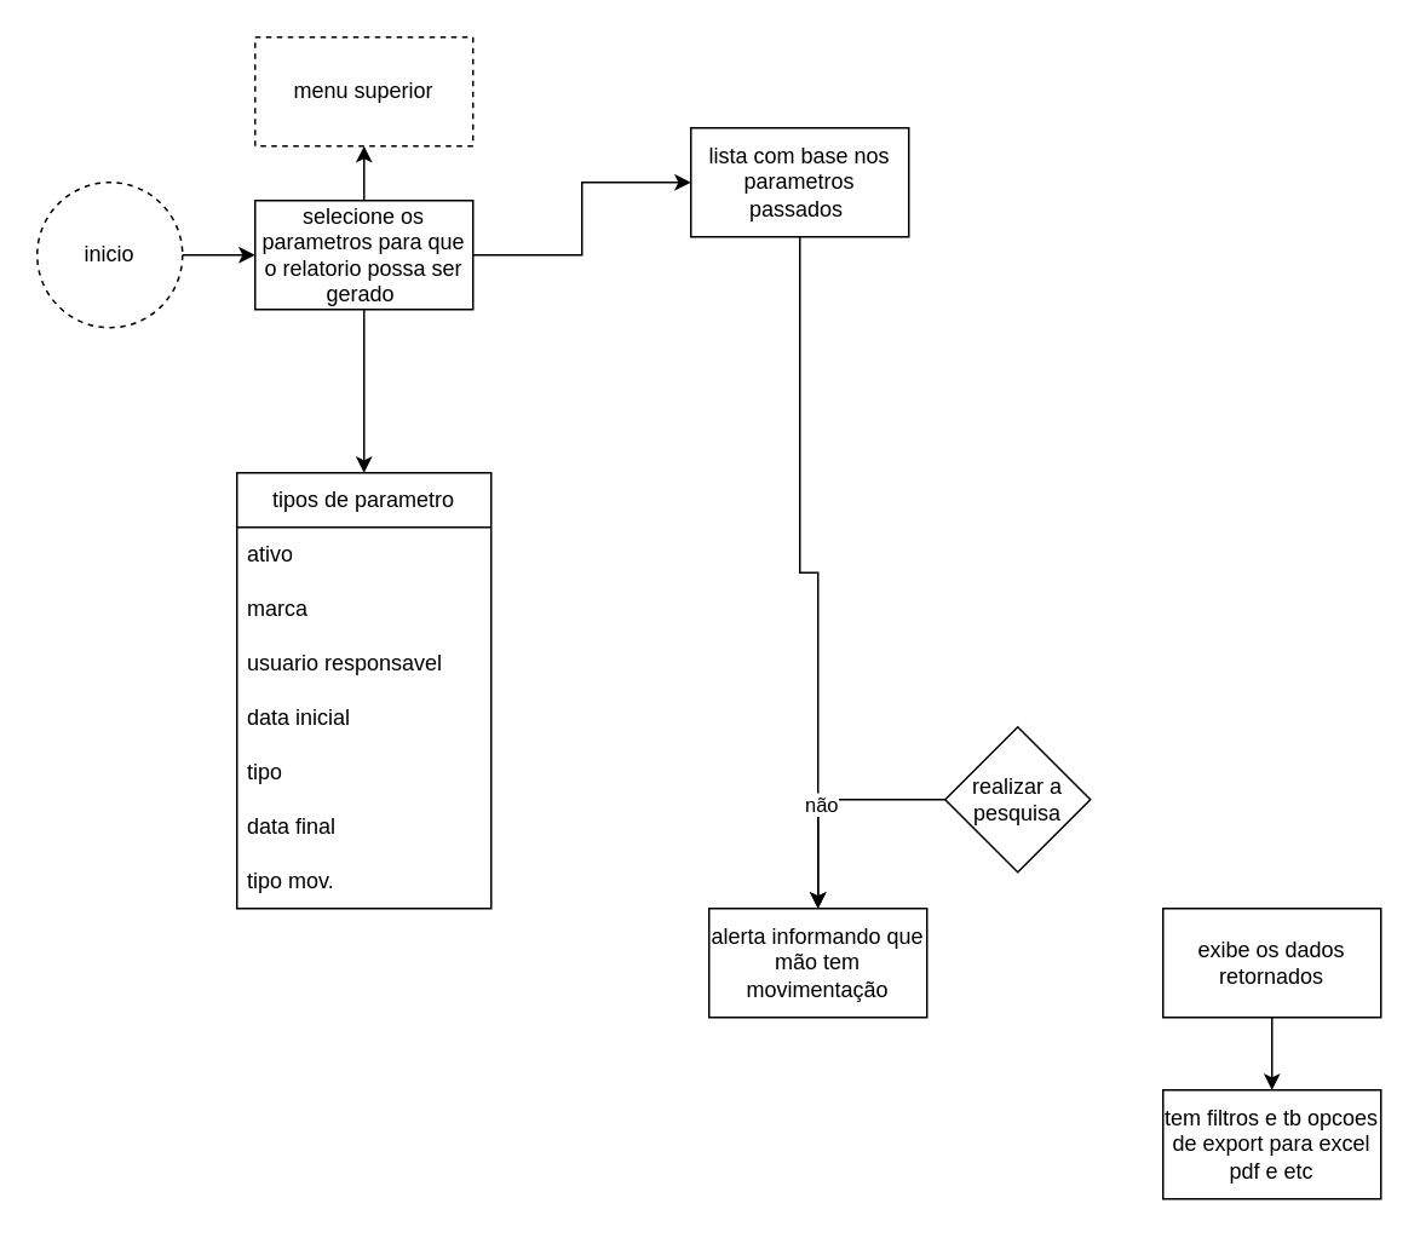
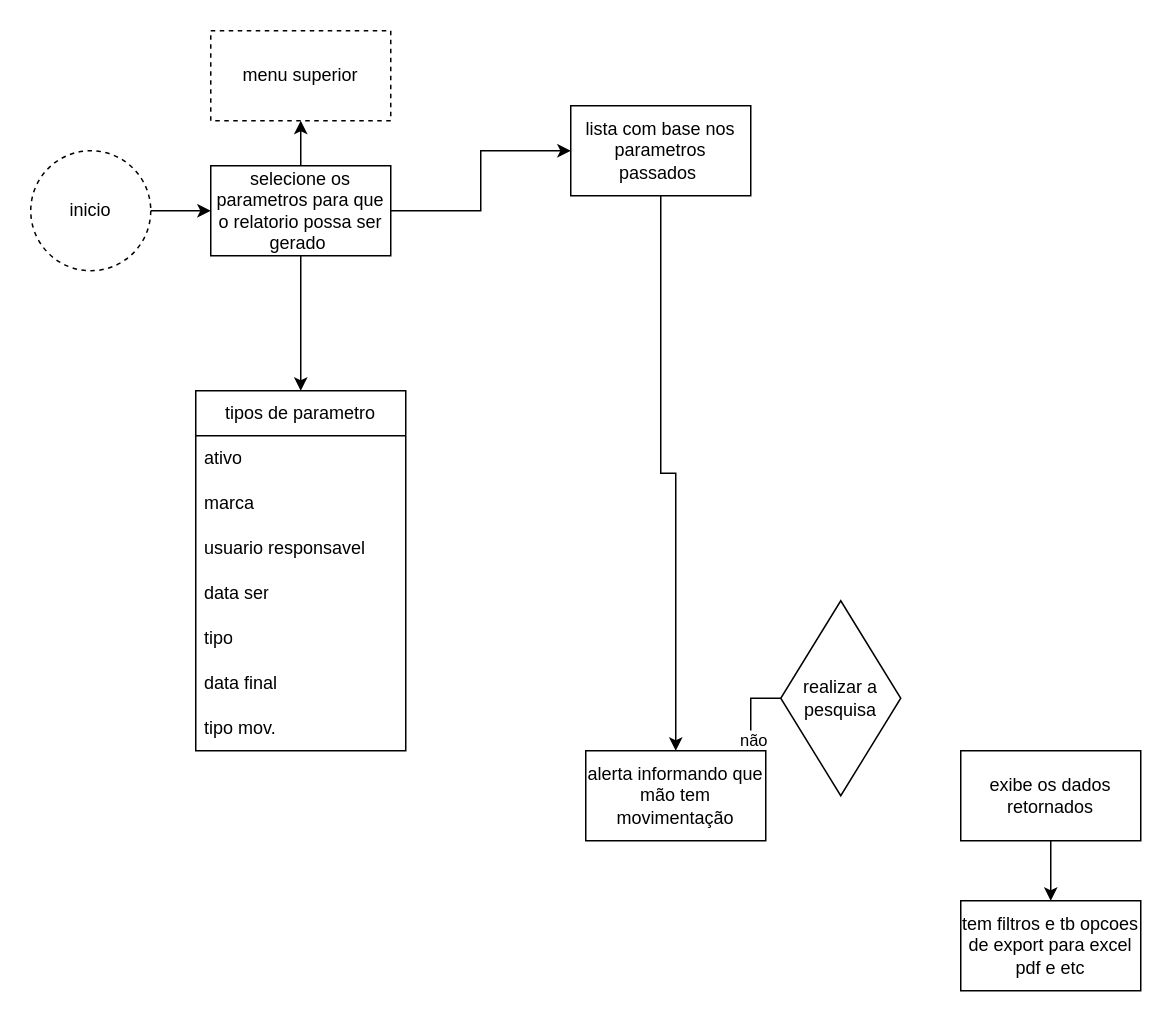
  <mxCell id="0" />
  <mxCell id="1" parent="0" />
  <mxCell id="2" value="" style="edgeStyle=orthogonalEdgeStyle;rounded=0;orthogonalLoop=1;jettySize=auto;html=1;" parent="1" source="3" target="7" edge="1"><mxGeometry relative="1" as="geometry" /></mxCell>
  <mxCell id="3" value="inicio" style="ellipse;whiteSpace=wrap;html=1;dashed=1;" parent="1" vertex="1"><mxGeometry x="20" y="100" width="80" height="80" as="geometry" /></mxCell>
  <mxCell id="4" style="edgeStyle=orthogonalEdgeStyle;rounded=0;orthogonalLoop=1;jettySize=auto;html=1;entryX=0.5;entryY=0;entryDx=0;entryDy=0;" edge="1" parent="1" source="7" target="9"><mxGeometry relative="1" as="geometry" /></mxCell>
  <mxCell id="5" style="edgeStyle=orthogonalEdgeStyle;rounded=0;orthogonalLoop=1;jettySize=auto;html=1;entryX=0;entryY=0.5;entryDx=0;entryDy=0;" edge="1" parent="1" source="7" target="17"><mxGeometry relative="1" as="geometry" /></mxCell>
  <mxCell id="6" value="" style="edgeStyle=orthogonalEdgeStyle;rounded=0;orthogonalLoop=1;jettySize=auto;html=1;" edge="1" parent="1" source="7" target="25"><mxGeometry relative="1" as="geometry" /></mxCell>
  <mxCell id="7" value="selecione os parametros para que o relatorio possa ser gerado&amp;nbsp;" style="whiteSpace=wrap;html=1;" parent="1" vertex="1"><mxGeometry x="140" y="110" width="120" height="60" as="geometry" /></mxCell>
  <mxCell id="8" style="edgeStyle=orthogonalEdgeStyle;rounded=0;orthogonalLoop=1;jettySize=auto;html=1;exitX=0.5;exitY=1;exitDx=0;exitDy=0;" parent="1" source="17" target="21" edge="1"><mxGeometry relative="1" as="geometry" /></mxCell>
  <mxCell id="9" value="tipos de parametro" style="swimlane;fontStyle=0;childLayout=stackLayout;horizontal=1;startSize=30;horizontalStack=0;resizeParent=1;resizeParentMax=0;resizeLast=0;collapsible=1;marginBottom=0;whiteSpace=wrap;html=1;" parent="1" vertex="1"><mxGeometry x="130" y="260" width="140" height="240" as="geometry" /></mxCell>
  <mxCell id="10" value="ativo" style="text;strokeColor=none;fillColor=none;align=left;verticalAlign=middle;spacingLeft=4;spacingRight=4;overflow=hidden;points=[[0,0.5],[1,0.5]];portConstraint=eastwest;rotatable=0;whiteSpace=wrap;html=1;" parent="9" vertex="1"><mxGeometry y="30" width="140" height="30" as="geometry" /></mxCell>
  <mxCell id="11" value="marca&lt;span style=&quot;white-space: pre;&quot;&gt;&#09;&lt;/span&gt;" style="text;strokeColor=none;fillColor=none;align=left;verticalAlign=middle;spacingLeft=4;spacingRight=4;overflow=hidden;points=[[0,0.5],[1,0.5]];portConstraint=eastwest;rotatable=0;whiteSpace=wrap;html=1;" parent="9" vertex="1"><mxGeometry y="60" width="140" height="30" as="geometry" /></mxCell>
  <mxCell id="12" value="usuario responsavel" style="text;strokeColor=none;fillColor=none;align=left;verticalAlign=middle;spacingLeft=4;spacingRight=4;overflow=hidden;points=[[0,0.5],[1,0.5]];portConstraint=eastwest;rotatable=0;whiteSpace=wrap;html=1;" parent="9" vertex="1"><mxGeometry y="90" width="140" height="30" as="geometry" /></mxCell>
- <mxCell id="13" value="data inicial" style="text;strokeColor=none;fillColor=none;align=left;verticalAlign=middle;spacingLeft=4;spacingRight=4;overflow=hidden;points=[[0,0.5],[1,0.5]];portConstraint=eastwest;rotatable=0;whiteSpace=wrap;html=1;" vertex="1" parent="9"><mxGeometry y="120" width="140" height="30" as="geometry" /></mxCell>
+ <mxCell id="13" value="data ser" style="text;strokeColor=none;fillColor=none;align=left;verticalAlign=middle;spacingLeft=4;spacingRight=4;overflow=hidden;points=[[0,0.5],[1,0.5]];portConstraint=eastwest;rotatable=0;whiteSpace=wrap;html=1;" vertex="1" parent="9"><mxGeometry y="120" width="140" height="30" as="geometry" /></mxCell>
  <mxCell id="14" value="tipo" style="text;strokeColor=none;fillColor=none;align=left;verticalAlign=middle;spacingLeft=4;spacingRight=4;overflow=hidden;points=[[0,0.5],[1,0.5]];portConstraint=eastwest;rotatable=0;whiteSpace=wrap;html=1;" parent="9" vertex="1"><mxGeometry y="150" width="140" height="30" as="geometry" /></mxCell>
  <mxCell id="15" value="data final" style="text;strokeColor=none;fillColor=none;align=left;verticalAlign=middle;spacingLeft=4;spacingRight=4;overflow=hidden;points=[[0,0.5],[1,0.5]];portConstraint=eastwest;rotatable=0;whiteSpace=wrap;html=1;" vertex="1" parent="9"><mxGeometry y="180" width="140" height="30" as="geometry" /></mxCell>
  <mxCell id="16" value="tipo mov." style="text;strokeColor=none;fillColor=none;align=left;verticalAlign=middle;spacingLeft=4;spacingRight=4;overflow=hidden;points=[[0,0.5],[1,0.5]];portConstraint=eastwest;rotatable=0;whiteSpace=wrap;html=1;" vertex="1" parent="9"><mxGeometry y="210" width="140" height="30" as="geometry" /></mxCell>
  <mxCell id="17" value="lista com base nos parametros passados&amp;nbsp;" style="rounded=0;whiteSpace=wrap;html=1;" parent="1" vertex="1"><mxGeometry x="380" y="70" width="120" height="60" as="geometry" /></mxCell>
  <mxCell id="18" value="" style="edgeStyle=orthogonalEdgeStyle;rounded=0;orthogonalLoop=1;jettySize=auto;html=1;" parent="1" source="20" target="21" edge="1"><mxGeometry relative="1" as="geometry" /></mxCell>
  <mxCell id="19" value="não" style="edgeLabel;html=1;align=center;verticalAlign=middle;resizable=0;points=[];" parent="18" vertex="1" connectable="0"><mxGeometry x="0.111" y="1" relative="1" as="geometry"><mxPoint as="offset" /></mxGeometry></mxCell>
- <mxCell id="20" value="realizar a pesquisa" style="rhombus;whiteSpace=wrap;html=1;" parent="1" vertex="1"><mxGeometry x="520" y="400" width="80" height="80" as="geometry" /></mxCell>
+ <mxCell id="20" value="realizar a pesquisa" style="rhombus;whiteSpace=wrap;html=1;" parent="1" vertex="1"><mxGeometry x="520" y="400" width="80" height="130" as="geometry" /></mxCell>
  <mxCell id="21" value="alerta informando que mão tem movimentação" style="whiteSpace=wrap;html=1;" parent="1" vertex="1"><mxGeometry x="390" y="500" width="120" height="60" as="geometry" /></mxCell>
  <mxCell id="22" style="edgeStyle=orthogonalEdgeStyle;rounded=0;orthogonalLoop=1;jettySize=auto;html=1;entryX=0.5;entryY=0;entryDx=0;entryDy=0;" edge="1" parent="1" source="23" target="24"><mxGeometry relative="1" as="geometry" /></mxCell>
  <mxCell id="23" value="exibe os dados retornados" style="whiteSpace=wrap;html=1;" parent="1" vertex="1"><mxGeometry x="640" y="500" width="120" height="60" as="geometry" /></mxCell>
  <mxCell id="24" value="tem filtros e tb opcoes de export para excel pdf e etc" style="whiteSpace=wrap;html=1;" vertex="1" parent="1"><mxGeometry x="640" y="600" width="120" height="60" as="geometry" /></mxCell>
  <mxCell id="25" value="menu superior" style="whiteSpace=wrap;html=1;dashed=1;" vertex="1" parent="1"><mxGeometry x="140" width="120" height="60" as="geometry" y="20" /></mxCell>
